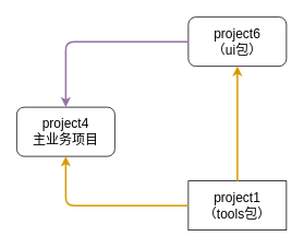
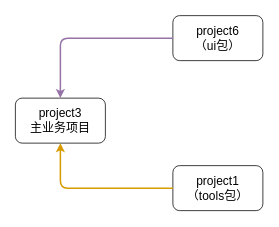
  <mxCell id="0" />
  <mxCell id="1" parent="0" />
- <mxCell id="2" value="&lt;font style=&quot;font-size: 16px&quot;&gt;project4&lt;br&gt;主业务项目&lt;br&gt;&lt;/font&gt;" style="rounded=1;whiteSpace=wrap;html=1;" parent="1" vertex="1"><mxGeometry x="20" y="130" width="120" height="60" as="geometry" /></mxCell>
+ <mxCell id="2" value="&lt;font style=&quot;font-size: 16px&quot;&gt;project3&lt;br&gt;主业务项目&lt;br&gt;&lt;/font&gt;" style="rounded=1;whiteSpace=wrap;html=1;" parent="1" vertex="1"><mxGeometry x="20" y="130" width="120" height="60" as="geometry" /></mxCell>
  <mxCell id="3" value="&lt;font style=&quot;font-size: 16px&quot;&gt;project6&lt;br&gt;（ui包）&lt;br&gt;&lt;/font&gt;" style="rounded=1;whiteSpace=wrap;html=1;" parent="1" vertex="1"><mxGeometry x="230" y="20" width="120" height="60" as="geometry" /></mxCell>
- <mxCell id="4" value="&lt;font style=&quot;font-size: 16px&quot;&gt;project1&lt;br&gt;（tools包）&lt;br&gt;&lt;/font&gt;" style="whiteSpace=wrap;html=1;rounded=0;" parent="1" vertex="1"><mxGeometry x="230" y="220" width="120" height="60" as="geometry" /></mxCell>
- <mxCell id="5" value="" style="endArrow=classic;html=1;exitX=0.5;exitY=0;exitDx=0;exitDy=0;entryX=0.5;entryY=1;entryDx=0;entryDy=0;jumpSize=24;strokeWidth=2;fillColor=#ffe6cc;strokeColor=#d79b00;" parent="1" source="4" target="3" edge="1"><mxGeometry width="50" height="50" relative="1" as="geometry"><mxPoint x="20" y="350" as="sourcePoint" /><mxPoint x="70" y="300" as="targetPoint" /></mxGeometry></mxCell>
+ <mxCell id="4" value="&lt;font style=&quot;font-size: 16px&quot;&gt;project1&lt;br&gt;（tools包）&lt;br&gt;&lt;/font&gt;" style="rounded=1;whiteSpace=wrap;html=1;" parent="1" vertex="1"><mxGeometry x="230" y="220" width="120" height="60" as="geometry" /></mxCell>
  <mxCell id="6" value="" style="endArrow=classic;html=1;strokeWidth=2;exitX=0;exitY=0.5;exitDx=0;exitDy=0;entryX=0.5;entryY=0;entryDx=0;entryDy=0;fillColor=#e1d5e7;strokeColor=#9673a6;" parent="1" source="3" target="2" edge="1"><mxGeometry width="50" height="50" relative="1" as="geometry"><mxPoint x="20" y="350" as="sourcePoint" /><mxPoint x="70" y="300" as="targetPoint" /><Array as="points"><mxPoint x="80" y="50" /></Array></mxGeometry></mxCell>
  <mxCell id="7" value="" style="endArrow=classic;html=1;strokeWidth=2;exitX=0;exitY=0.5;exitDx=0;exitDy=0;entryX=0.5;entryY=1;entryDx=0;entryDy=0;fillColor=#ffe6cc;strokeColor=#d79b00;" parent="1" source="4" target="2" edge="1"><mxGeometry width="50" height="50" relative="1" as="geometry"><mxPoint x="20" y="350" as="sourcePoint" /><mxPoint x="70" y="300" as="targetPoint" /><Array as="points"><mxPoint x="80" y="250" /></Array></mxGeometry></mxCell>
